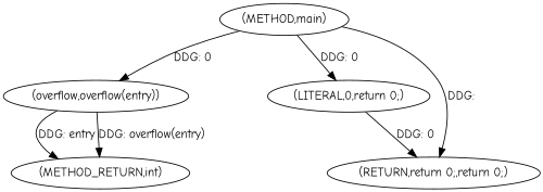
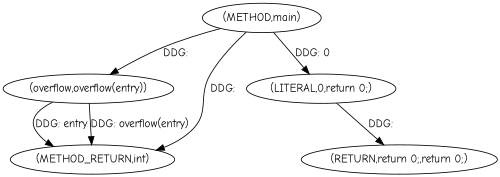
  digraph {
    fontname="Comic Neue"
    node [fontname="Comic Neue"]
    edge [fontname="Comic Neue"]
    n1 [label="(METHOD,main)"]
    n2 [label="(overflow,overflow(entry))"]
    n3 [label="(RETURN,return 0;,return 0;)"]
    n4 [label="(LITERAL,0,return 0;)"]
    n5 [label="(METHOD_RETURN,int)"]
-   n1 -> n2 [label="DDG: 0"]
-   n1 -> n3 [label="DDG: "]
+   n1 -> n2 [label="DDG: "]
+   n1 -> n5 [label="DDG: "]
    n1 -> n4 [label="DDG: 0"]
    n2 -> n5 [label="DDG: overflow(entry)"]
    n2 -> n5 [label="DDG: entry"]
-   n4 -> n3 [label="DDG: 0"]
+   n4 -> n3 [label="DDG: "]
  }
